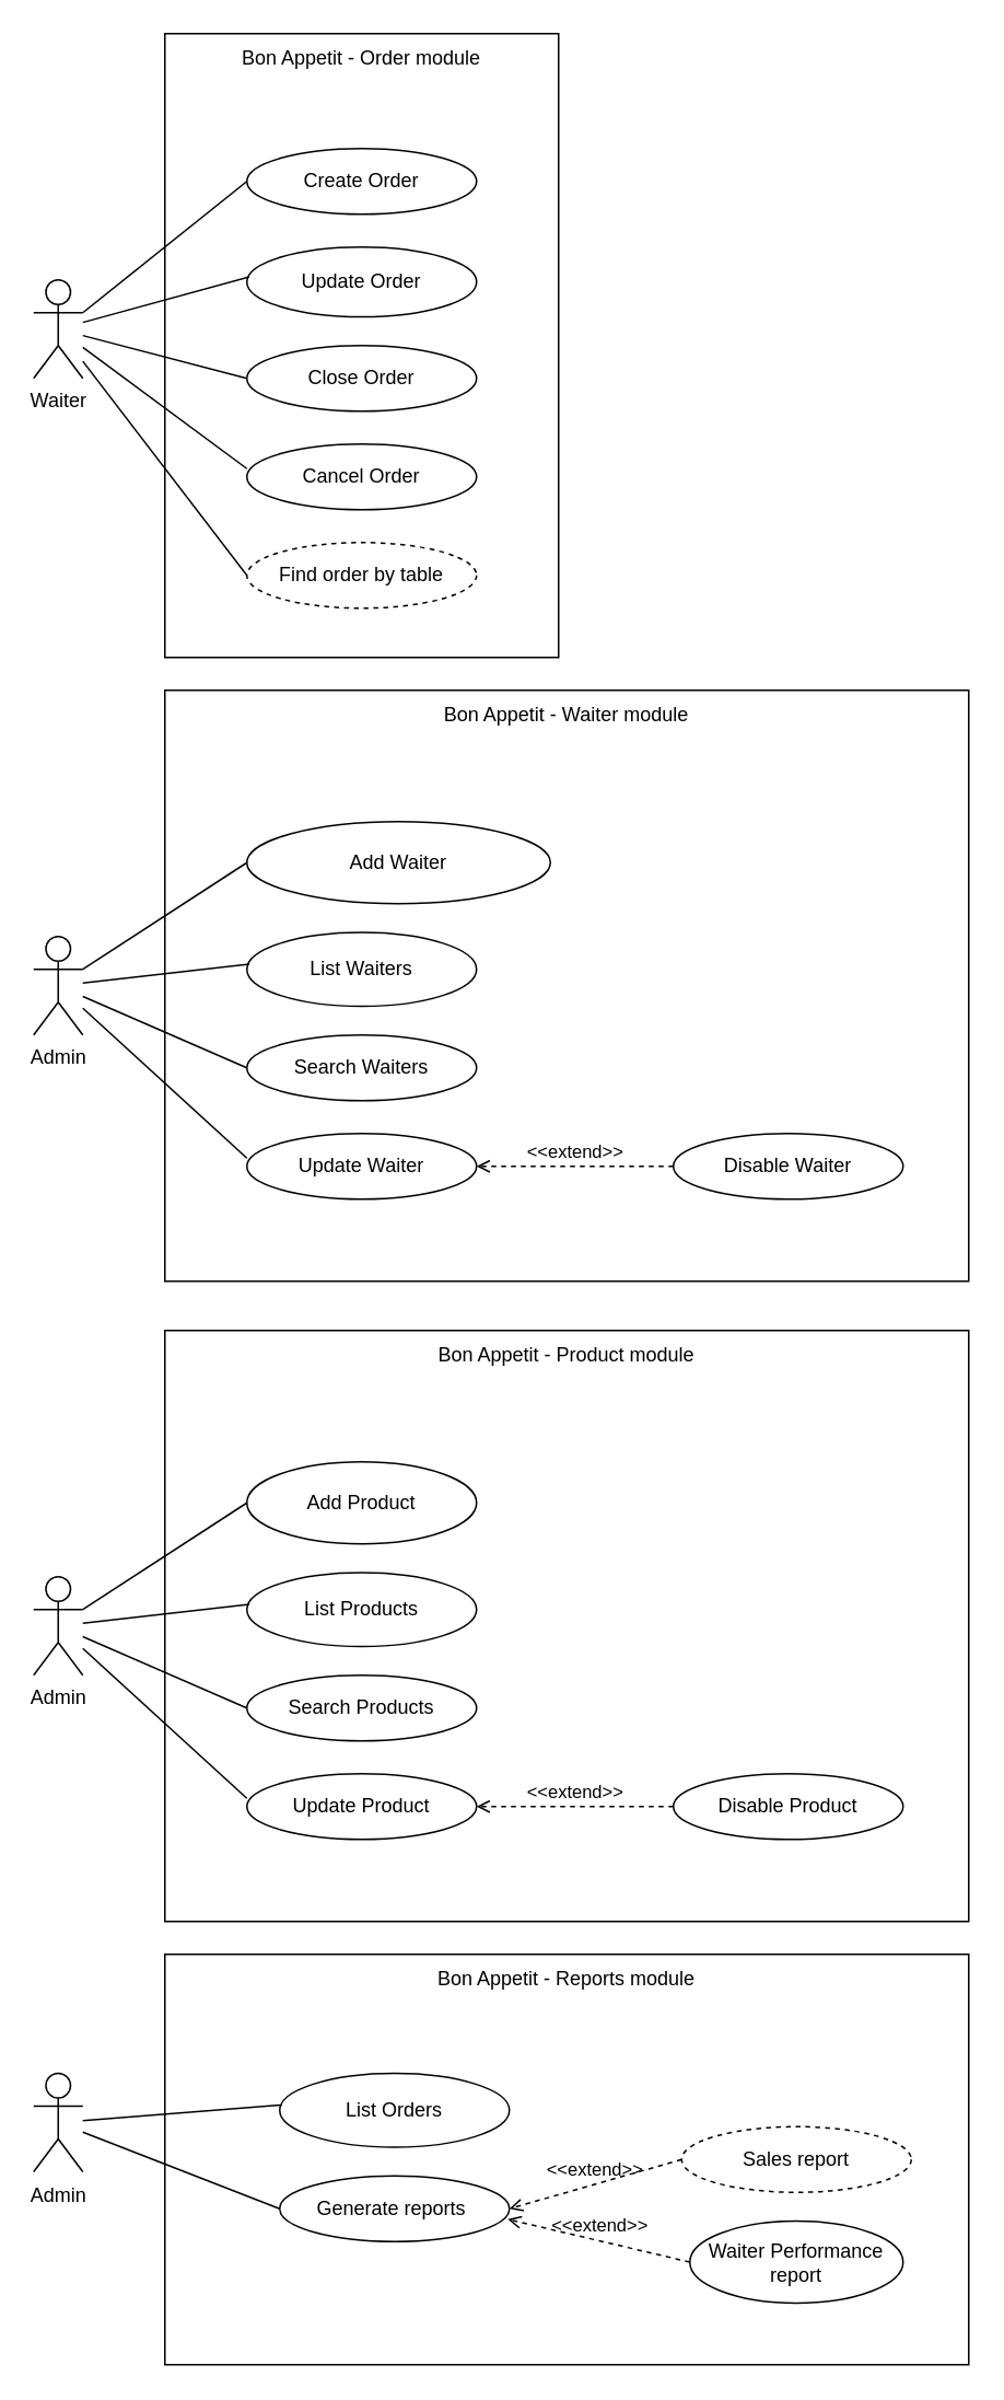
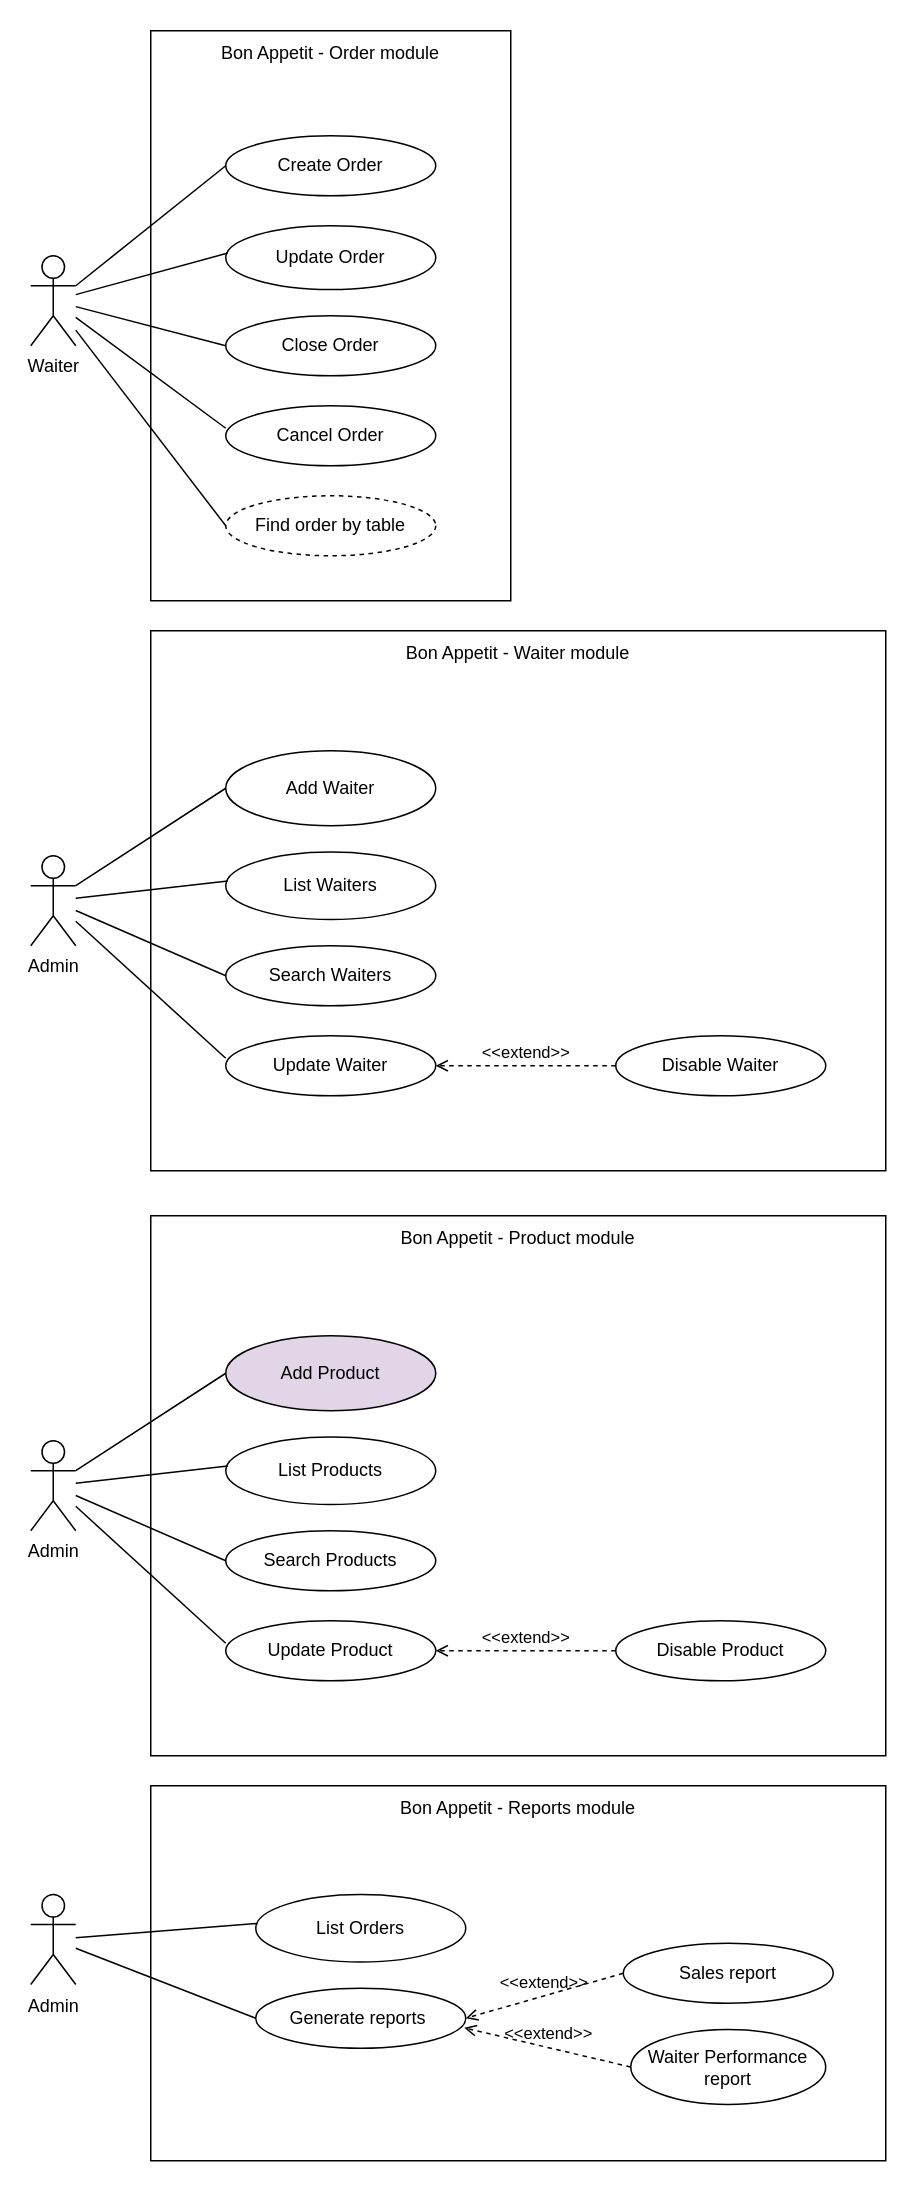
  <mxCell id="0" />
  <mxCell id="1" parent="0" />
  <mxCell id="2" value="" style="rounded=0;whiteSpace=wrap;html=1;" parent="1" vertex="1"><mxGeometry x="100" y="20" width="240" height="380" as="geometry" /></mxCell>
  <mxCell id="3" value="Create Order" style="ellipse;whiteSpace=wrap;html=1;" parent="1" vertex="1"><mxGeometry x="150" y="90" width="140" height="40" as="geometry" /></mxCell>
  <mxCell id="4" value="Update Order" style="ellipse;whiteSpace=wrap;html=1;" parent="1" vertex="1"><mxGeometry x="150" y="150" width="140" height="42.5" as="geometry" /></mxCell>
  <mxCell id="5" value="Close Order" style="ellipse;whiteSpace=wrap;html=1;" parent="1" vertex="1"><mxGeometry x="150" y="210" width="140" height="40" as="geometry" /></mxCell>
  <mxCell id="6" value="Cancel Order" style="ellipse;whiteSpace=wrap;html=1;" parent="1" vertex="1"><mxGeometry x="150" y="270" width="140" height="40" as="geometry" /></mxCell>
  <mxCell id="7" value="Waiter" style="shape=umlActor;verticalLabelPosition=bottom;verticalAlign=top;html=1;" parent="1" vertex="1"><mxGeometry x="20" y="170" width="30" height="60" as="geometry" /></mxCell>
  <mxCell id="8" value="" style="endArrow=none;html=1;entryX=0;entryY=0.375;entryDx=0;entryDy=0;entryPerimeter=0;" parent="1" source="7" target="6" edge="1"><mxGeometry width="50" height="50" relative="1" as="geometry"><mxPoint x="30" y="250" as="sourcePoint" /><mxPoint x="80" y="200" as="targetPoint" /></mxGeometry></mxCell>
  <mxCell id="9" value="" style="endArrow=none;html=1;entryX=0;entryY=0.5;entryDx=0;entryDy=0;" parent="1" source="7" target="5" edge="1"><mxGeometry width="50" height="50" relative="1" as="geometry"><mxPoint x="40" y="260" as="sourcePoint" /><mxPoint x="90" y="210" as="targetPoint" /></mxGeometry></mxCell>
  <mxCell id="10" value="" style="endArrow=none;html=1;entryX=0.01;entryY=0.428;entryDx=0;entryDy=0;entryPerimeter=0;" parent="1" source="7" target="4" edge="1"><mxGeometry width="50" height="50" relative="1" as="geometry"><mxPoint x="50" y="270" as="sourcePoint" /><mxPoint x="100" y="220" as="targetPoint" /></mxGeometry></mxCell>
  <mxCell id="11" value="" style="endArrow=none;html=1;exitX=1;exitY=0.333;exitDx=0;exitDy=0;exitPerimeter=0;entryX=0;entryY=0.5;entryDx=0;entryDy=0;" parent="1" source="7" target="3" edge="1"><mxGeometry width="50" height="50" relative="1" as="geometry"><mxPoint x="60" y="280" as="sourcePoint" /><mxPoint x="110" y="230" as="targetPoint" /></mxGeometry></mxCell>
  <mxCell id="12" value="Bon Appetit - Order module" style="text;html=1;align=center;verticalAlign=middle;whiteSpace=wrap;rounded=0;" parent="1" vertex="1"><mxGeometry x="100" y="20" width="240" height="30" as="geometry" /></mxCell>
  <mxCell id="13" value="" style="rounded=0;whiteSpace=wrap;html=1;" parent="1" vertex="1"><mxGeometry x="100" y="420" width="490" height="360" as="geometry" /></mxCell>
- <mxCell id="14" value="Add Waiter" style="ellipse;whiteSpace=wrap;html=1;" parent="1" vertex="1"><mxGeometry x="150" y="500" width="185" height="50" as="geometry" /></mxCell>
+ <mxCell id="14" value="Add Waiter" style="ellipse;whiteSpace=wrap;html=1;" parent="1" vertex="1"><mxGeometry x="150" y="500" width="140" height="50" as="geometry" /></mxCell>
  <mxCell id="15" value="List Waiters" style="ellipse;whiteSpace=wrap;html=1;" parent="1" vertex="1"><mxGeometry x="150" y="567.5" width="140" height="45" as="geometry" /></mxCell>
  <mxCell id="16" value="Search Waiters" style="ellipse;whiteSpace=wrap;html=1;" parent="1" vertex="1"><mxGeometry x="150" y="630" width="140" height="40" as="geometry" /></mxCell>
  <mxCell id="17" value="Update Waiter" style="ellipse;whiteSpace=wrap;html=1;" parent="1" vertex="1"><mxGeometry x="150" y="690" width="140" height="40" as="geometry" /></mxCell>
  <mxCell id="18" value="Admin" style="shape=umlActor;verticalLabelPosition=bottom;verticalAlign=top;html=1;" parent="1" vertex="1"><mxGeometry x="20" y="570" width="30" height="60" as="geometry" /></mxCell>
  <mxCell id="19" value="" style="endArrow=none;html=1;entryX=0;entryY=0.375;entryDx=0;entryDy=0;entryPerimeter=0;" parent="1" source="18" target="17" edge="1"><mxGeometry width="50" height="50" relative="1" as="geometry"><mxPoint x="30" y="550" as="sourcePoint" /><mxPoint x="80" y="500" as="targetPoint" /></mxGeometry></mxCell>
  <mxCell id="20" value="" style="endArrow=none;html=1;entryX=0;entryY=0.5;entryDx=0;entryDy=0;" parent="1" source="18" target="16" edge="1"><mxGeometry width="50" height="50" relative="1" as="geometry"><mxPoint x="40" y="560" as="sourcePoint" /><mxPoint x="90" y="510" as="targetPoint" /></mxGeometry></mxCell>
  <mxCell id="21" value="" style="endArrow=none;html=1;entryX=0.01;entryY=0.428;entryDx=0;entryDy=0;entryPerimeter=0;" parent="1" source="18" target="15" edge="1"><mxGeometry width="50" height="50" relative="1" as="geometry"><mxPoint x="50" y="570" as="sourcePoint" /><mxPoint x="100" y="520" as="targetPoint" /></mxGeometry></mxCell>
  <mxCell id="22" value="" style="endArrow=none;html=1;exitX=1;exitY=0.333;exitDx=0;exitDy=0;exitPerimeter=0;entryX=0;entryY=0.5;entryDx=0;entryDy=0;" parent="1" source="18" target="14" edge="1"><mxGeometry width="50" height="50" relative="1" as="geometry"><mxPoint x="60" y="580" as="sourcePoint" /><mxPoint x="110" y="530" as="targetPoint" /></mxGeometry></mxCell>
  <mxCell id="23" value="Bon Appetit - Waiter module" style="text;html=1;align=center;verticalAlign=middle;whiteSpace=wrap;rounded=0;" parent="1" vertex="1"><mxGeometry x="100" y="420" width="490" height="30" as="geometry" /></mxCell>
  <mxCell id="24" value="Disable Waiter" style="ellipse;whiteSpace=wrap;html=1;" parent="1" vertex="1"><mxGeometry x="410" y="690" width="140" height="40" as="geometry" /></mxCell>
  <mxCell id="25" value="&amp;lt;&amp;lt;extend&amp;gt;&amp;gt;" style="html=1;verticalAlign=bottom;labelBackgroundColor=none;endArrow=open;endFill=0;dashed=1;exitX=0;exitY=0.5;exitDx=0;exitDy=0;entryX=1;entryY=0.5;entryDx=0;entryDy=0;" parent="1" source="24" target="17" edge="1"><mxGeometry width="160" relative="1" as="geometry"><mxPoint x="240" y="835" as="sourcePoint" /><mxPoint x="400" y="835" as="targetPoint" /></mxGeometry></mxCell>
  <mxCell id="26" value="" style="rounded=0;whiteSpace=wrap;html=1;" parent="1" vertex="1"><mxGeometry x="100" y="810" width="490" height="360" as="geometry" /></mxCell>
- <mxCell id="27" value="Add Product" style="ellipse;whiteSpace=wrap;html=1;" parent="1" vertex="1"><mxGeometry x="150" y="890" width="140" height="50" as="geometry" /></mxCell>
+ <mxCell id="27" value="Add Product" style="ellipse;whiteSpace=wrap;html=1;fillColor=#e1d5e7;" parent="1" vertex="1"><mxGeometry x="150" y="890" width="140" height="50" as="geometry" /></mxCell>
  <mxCell id="28" value="List Products" style="ellipse;whiteSpace=wrap;html=1;" parent="1" vertex="1"><mxGeometry x="150" y="957.5" width="140" height="45" as="geometry" /></mxCell>
  <mxCell id="29" value="Search Products" style="ellipse;whiteSpace=wrap;html=1;" parent="1" vertex="1"><mxGeometry x="150" y="1020" width="140" height="40" as="geometry" /></mxCell>
  <mxCell id="30" value="Update Product" style="ellipse;whiteSpace=wrap;html=1;" parent="1" vertex="1"><mxGeometry x="150" y="1080" width="140" height="40" as="geometry" /></mxCell>
  <mxCell id="31" value="Admin" style="shape=umlActor;verticalLabelPosition=bottom;verticalAlign=top;html=1;" parent="1" vertex="1"><mxGeometry x="20" y="960" width="30" height="60" as="geometry" /></mxCell>
  <mxCell id="32" value="" style="endArrow=none;html=1;entryX=0;entryY=0.375;entryDx=0;entryDy=0;entryPerimeter=0;" parent="1" source="31" target="30" edge="1"><mxGeometry width="50" height="50" relative="1" as="geometry"><mxPoint x="30" as="sourcePoint" y="940" /><mxPoint x="80" y="890" as="targetPoint" /></mxGeometry></mxCell>
  <mxCell id="33" value="" style="endArrow=none;html=1;entryX=0;entryY=0.5;entryDx=0;entryDy=0;" parent="1" source="31" target="29" edge="1"><mxGeometry width="50" height="50" relative="1" as="geometry"><mxPoint x="40" y="950" as="sourcePoint" /><mxPoint x="90" y="900" as="targetPoint" /></mxGeometry></mxCell>
  <mxCell id="34" value="" style="endArrow=none;html=1;entryX=0.01;entryY=0.428;entryDx=0;entryDy=0;entryPerimeter=0;" parent="1" source="31" target="28" edge="1"><mxGeometry width="50" height="50" relative="1" as="geometry"><mxPoint x="50" y="960" as="sourcePoint" /><mxPoint x="100" y="910" as="targetPoint" /></mxGeometry></mxCell>
  <mxCell id="35" value="" style="endArrow=none;html=1;exitX=1;exitY=0.333;exitDx=0;exitDy=0;exitPerimeter=0;entryX=0;entryY=0.5;entryDx=0;entryDy=0;" parent="1" source="31" target="27" edge="1"><mxGeometry width="50" height="50" relative="1" as="geometry"><mxPoint x="60" y="970" as="sourcePoint" /><mxPoint x="110" y="920" as="targetPoint" /></mxGeometry></mxCell>
  <mxCell id="36" value="Bon Appetit - Product module" style="text;html=1;align=center;verticalAlign=middle;whiteSpace=wrap;rounded=0;" parent="1" vertex="1"><mxGeometry x="100" y="810" width="490" height="30" as="geometry" /></mxCell>
  <mxCell id="37" value="Disable Product" style="ellipse;whiteSpace=wrap;html=1;" parent="1" vertex="1"><mxGeometry x="410" y="1080" width="140" height="40" as="geometry" /></mxCell>
  <mxCell id="38" value="&amp;lt;&amp;lt;extend&amp;gt;&amp;gt;" style="html=1;verticalAlign=bottom;labelBackgroundColor=none;endArrow=open;endFill=0;dashed=1;exitX=0;exitY=0.5;exitDx=0;exitDy=0;entryX=1;entryY=0.5;entryDx=0;entryDy=0;" parent="1" source="37" target="30" edge="1"><mxGeometry width="160" relative="1" as="geometry"><mxPoint x="240" y="1225" as="sourcePoint" /><mxPoint x="400" y="1225" as="targetPoint" /></mxGeometry></mxCell>
  <mxCell id="39" value="" style="rounded=0;whiteSpace=wrap;html=1;" parent="1" vertex="1"><mxGeometry x="100" y="1190" width="490" height="250" as="geometry" /></mxCell>
  <mxCell id="40" value="List Orders" style="ellipse;whiteSpace=wrap;html=1;" parent="1" vertex="1"><mxGeometry x="170" y="1262.5" width="140" height="45" as="geometry" /></mxCell>
  <mxCell id="41" value="Generate reports&amp;nbsp;" style="ellipse;whiteSpace=wrap;html=1;" parent="1" vertex="1"><mxGeometry x="170" y="1325" width="140" height="40" as="geometry" /></mxCell>
  <mxCell id="42" value="Admin" style="shape=umlActor;verticalLabelPosition=bottom;verticalAlign=top;html=1;" parent="1" vertex="1"><mxGeometry x="20" y="1262.5" width="30" height="60" as="geometry" /></mxCell>
  <mxCell id="43" value="" style="endArrow=none;html=1;entryX=0;entryY=0.5;entryDx=0;entryDy=0;" parent="1" source="42" target="41" edge="1"><mxGeometry width="50" height="50" relative="1" as="geometry"><mxPoint x="40" y="1252.5" as="sourcePoint" /><mxPoint x="90" y="1202.5" as="targetPoint" /></mxGeometry></mxCell>
  <mxCell id="44" value="" style="endArrow=none;html=1;entryX=0.01;entryY=0.428;entryDx=0;entryDy=0;entryPerimeter=0;" parent="1" source="42" target="40" edge="1"><mxGeometry width="50" height="50" relative="1" as="geometry"><mxPoint x="50" y="1262.5" as="sourcePoint" /><mxPoint x="100" y="1212.5" as="targetPoint" /></mxGeometry></mxCell>
  <mxCell id="45" value="Bon Appetit - Reports module" style="text;html=1;align=center;verticalAlign=middle;whiteSpace=wrap;rounded=0;" parent="1" vertex="1"><mxGeometry x="100" y="1190" width="490" height="30" as="geometry" /></mxCell>
  <mxCell id="46" value="Find order by table" style="ellipse;whiteSpace=wrap;html=1;dashed=1;" parent="1" vertex="1"><mxGeometry x="150" y="330" width="140" height="40" as="geometry" /></mxCell>
- <mxCell id="47" value="Sales report" style="ellipse;whiteSpace=wrap;html=1;dashed=1;" parent="1" vertex="1"><mxGeometry x="415" y="1295" width="140" height="40" as="geometry" /></mxCell>
+ <mxCell id="47" value="Sales report" style="ellipse;whiteSpace=wrap;html=1;" parent="1" vertex="1"><mxGeometry x="415" y="1295" width="140" height="40" as="geometry" /></mxCell>
  <mxCell id="48" value="Waiter Performance report" style="ellipse;whiteSpace=wrap;html=1;" parent="1" vertex="1"><mxGeometry x="420" y="1352.5" width="130" height="50" as="geometry" /></mxCell>
  <mxCell id="49" value="&amp;lt;&amp;lt;extend&amp;gt;&amp;gt;" style="html=1;verticalAlign=bottom;labelBackgroundColor=none;endArrow=open;endFill=0;dashed=1;exitX=0;exitY=0.5;exitDx=0;exitDy=0;entryX=1;entryY=0.5;entryDx=0;entryDy=0;" parent="1" source="47" target="41" edge="1"><mxGeometry width="160" relative="1" as="geometry"><mxPoint x="450" y="1262.5" as="sourcePoint" /><mxPoint x="330" y="1262.5" as="targetPoint" /></mxGeometry></mxCell>
  <mxCell id="50" value="&amp;lt;&amp;lt;extend&amp;gt;&amp;gt;" style="html=1;verticalAlign=bottom;labelBackgroundColor=none;endArrow=open;endFill=0;dashed=1;exitX=0;exitY=0.5;exitDx=0;exitDy=0;entryX=0.993;entryY=0.66;entryDx=0;entryDy=0;entryPerimeter=0;" edge="1" parent="1" source="48" target="41"><mxGeometry width="160" relative="1" as="geometry"><mxPoint x="380" y="1305.5" as="sourcePoint" /><mxPoint x="320" y="1355.5" as="targetPoint" /></mxGeometry></mxCell>
  <mxCell id="51" value="" style="endArrow=none;html=1;entryX=0;entryY=0.5;entryDx=0;entryDy=0;" edge="1" parent="1" source="7" target="46"><mxGeometry width="50" height="50" relative="1" as="geometry"><mxPoint x="60" y="308" as="sourcePoint" /><mxPoint x="160" y="295" as="targetPoint" /></mxGeometry></mxCell>
